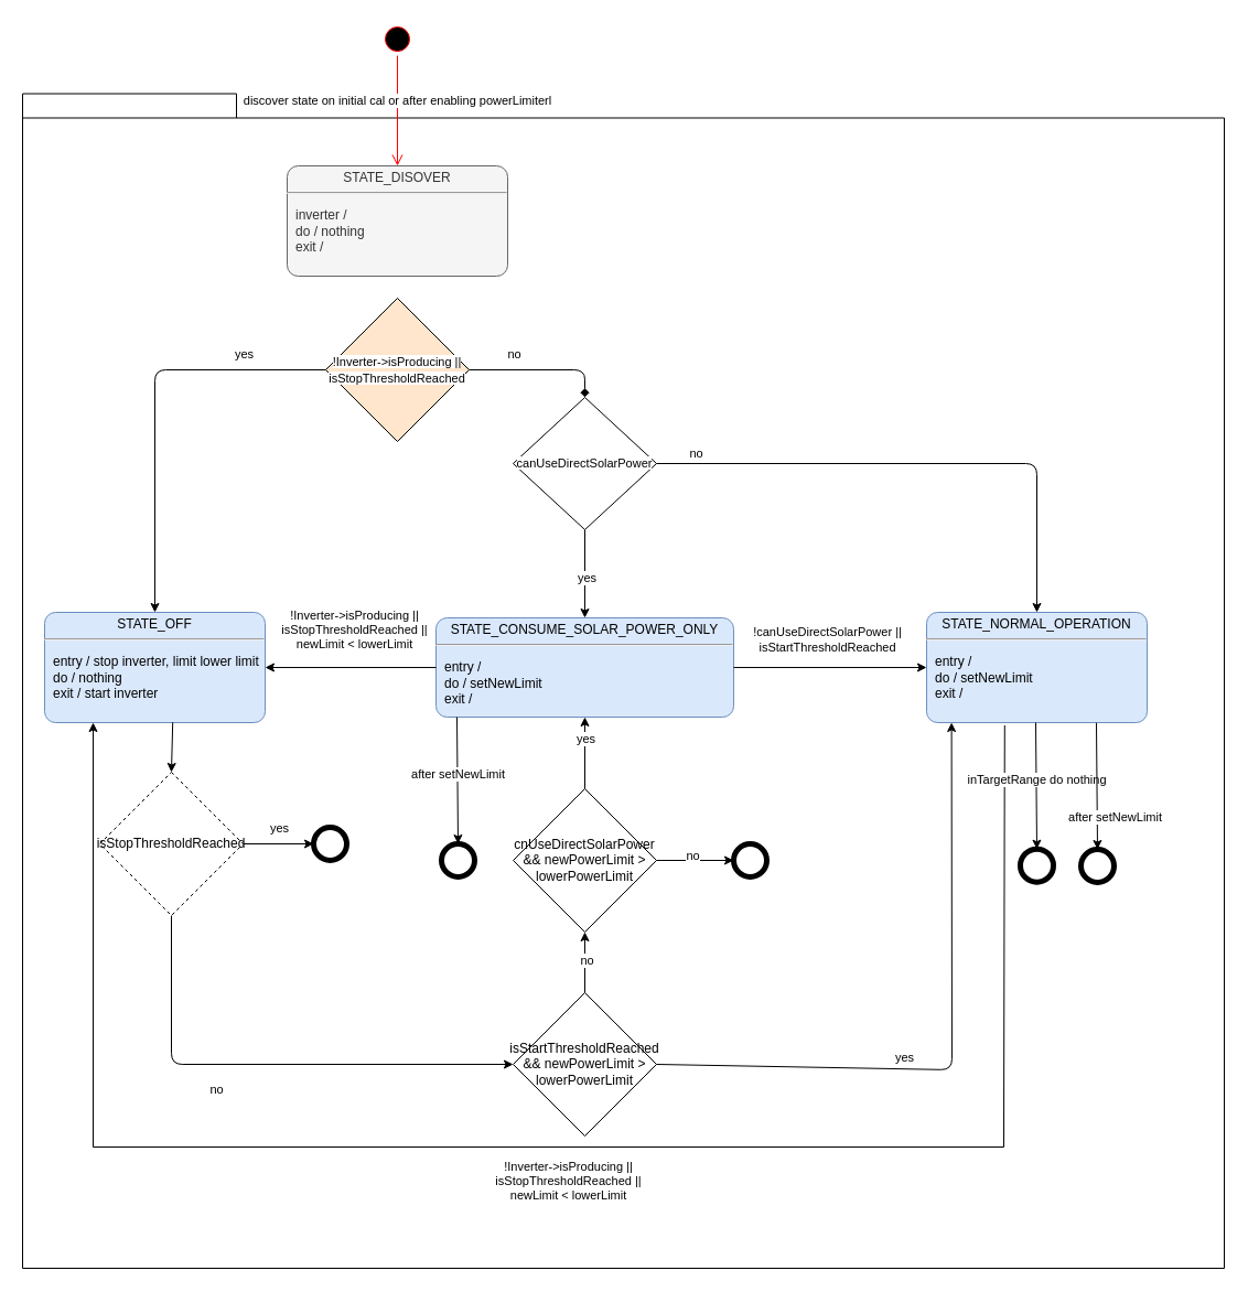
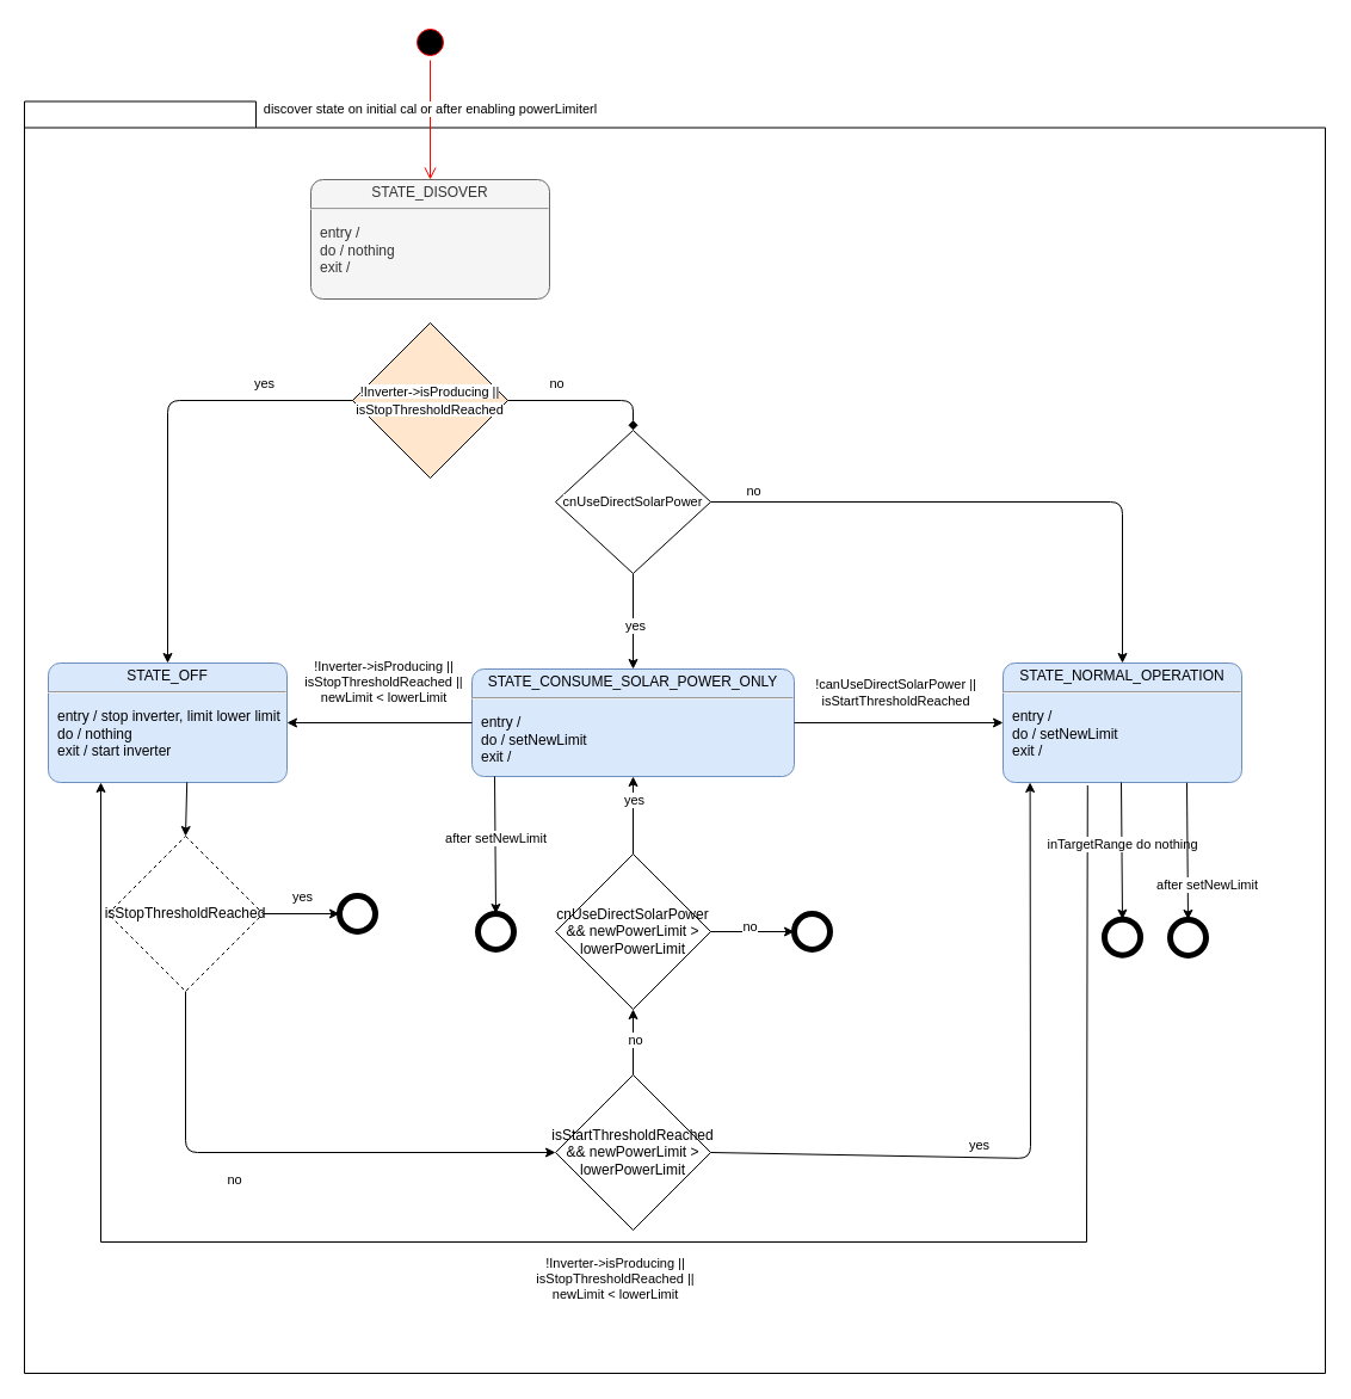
  <mxCell id="0" />
  <mxCell id="1" parent="0" />
  <mxCell id="2" value="" style="shape=folder;fontStyle=1;spacingTop=10;tabWidth=194;tabHeight=22;tabPosition=left;html=1;rounded=0;shadow=0;comic=0;labelBackgroundColor=none;strokeWidth=1;fillColor=none;fontFamily=Verdana;fontSize=10;align=center;" parent="1" vertex="1"><mxGeometry x="20" y="84.5" width="1090" height="1065.5" as="geometry" /></mxCell>
  <mxCell id="3" value="" style="ellipse;html=1;shape=startState;fillColor=#000000;strokeColor=#ff0000;" parent="1" vertex="1"><mxGeometry x="345" y="20" width="30" height="30" as="geometry" /></mxCell>
  <mxCell id="4" value="discover state on initial cal or after enabling powerLimiterl" style="html=1;verticalAlign=bottom;endArrow=open;endSize=8;strokeColor=#ff0000;rounded=0;entryX=0.5;entryY=0;entryDx=0;entryDy=0;entryPerimeter=0;" parent="1" source="3" target="8" edge="1"><mxGeometry relative="1" as="geometry"><mxPoint x="75" y="340" as="targetPoint" /></mxGeometry></mxCell>
  <mxCell id="5" value="&lt;p style=&quot;margin:0px;margin-top:4px;text-align:center;&quot;&gt;STATE_OFF&lt;/p&gt;&lt;hr&gt;&lt;p&gt;&lt;/p&gt;&lt;p style=&quot;margin:0px;margin-left:8px;text-align:left;&quot;&gt;entry / stop inverter, limit lower limit&lt;br&gt;do / nothing&lt;br&gt;exit / start inverter&lt;/p&gt;" style="shape=mxgraph.sysml.simpleState;html=1;overflow=fill;whiteSpace=wrap;align=center;fillColor=#dae8fc;strokeColor=#6c8ebf;" parent="1" vertex="1"><mxGeometry x="40" y="555" width="200" height="100" as="geometry" /></mxCell>
  <mxCell id="6" value="&lt;p style=&quot;margin:0px;margin-top:4px;text-align:center;&quot;&gt;STATE_CONSUME_SOLAR_POWER_ONLY&lt;/p&gt;&lt;hr&gt;&lt;p&gt;&lt;/p&gt;&lt;p style=&quot;margin:0px;margin-left:8px;text-align:left;&quot;&gt;entry /&lt;br&gt;do / setNewLimit&lt;br&gt;exit /&lt;/p&gt;" style="shape=mxgraph.sysml.simpleState;html=1;overflow=fill;whiteSpace=wrap;align=center;fillColor=#dae8fc;strokeColor=#6c8ebf;" parent="1" vertex="1"><mxGeometry x="395" y="560" width="270" height="90" as="geometry" /></mxCell>
  <mxCell id="7" value="&lt;p style=&quot;margin:0px;margin-top:4px;text-align:center;&quot;&gt;STATE_NORMAL_OPERATION&lt;/p&gt;&lt;hr&gt;&lt;p&gt;&lt;/p&gt;&lt;p style=&quot;margin:0px;margin-left:8px;text-align:left;&quot;&gt;entry /&lt;br&gt;do / setNewLimit&lt;br&gt;exit /&lt;/p&gt;" style="shape=mxgraph.sysml.simpleState;html=1;overflow=fill;whiteSpace=wrap;align=center;fillColor=#dae8fc;strokeColor=#6c8ebf;" parent="1" vertex="1"><mxGeometry x="840" y="555" width="200" height="100" as="geometry" /></mxCell>
- <mxCell id="8" value="&lt;p style=&quot;margin:0px;margin-top:4px;text-align:center;&quot;&gt;STATE_DISOVER&lt;/p&gt;&lt;hr&gt;&lt;p&gt;&lt;/p&gt;&lt;p style=&quot;margin:0px;margin-left:8px;text-align:left;&quot;&gt;inverter /&amp;nbsp;&lt;br&gt;do / nothing&lt;br&gt;exit /&amp;nbsp;&lt;/p&gt;" style="shape=mxgraph.sysml.simpleState;html=1;overflow=fill;whiteSpace=wrap;align=center;fillColor=#f5f5f5;strokeColor=#666666;fontColor=#333333;" parent="1" vertex="1"><mxGeometry x="260" y="150" width="200" height="100" as="geometry" /></mxCell>
+ <mxCell id="8" value="&lt;p style=&quot;margin:0px;margin-top:4px;text-align:center;&quot;&gt;STATE_DISOVER&lt;/p&gt;&lt;hr&gt;&lt;p&gt;&lt;/p&gt;&lt;p style=&quot;margin:0px;margin-left:8px;text-align:left;&quot;&gt;entry /&amp;nbsp;&lt;br&gt;do / nothing&lt;br&gt;exit /&amp;nbsp;&lt;/p&gt;" style="shape=mxgraph.sysml.simpleState;html=1;overflow=fill;whiteSpace=wrap;align=center;fillColor=#f5f5f5;strokeColor=#666666;fontColor=#333333;" parent="1" vertex="1"><mxGeometry x="260" y="150" width="200" height="100" as="geometry" /></mxCell>
  <mxCell id="9" value="" style="shape=ellipse;html=1;dashed=0;whitespace=wrap;aspect=fixed;strokeWidth=5;perimeter=ellipsePerimeter;" parent="1" vertex="1"><mxGeometry x="284" y="750" width="30" height="30" as="geometry" /></mxCell>
  <mxCell id="10" value="&lt;p&gt;&lt;span style=&quot;font-size: 11px; background-color: rgb(255, 255, 255);&quot;&gt;!Inverter-&amp;gt;isProducing || isStopThresholdReached&lt;/span&gt;&lt;/p&gt;" style="rhombus;whiteSpace=wrap;html=1;fillColor=#ffe6cc;" parent="1" vertex="1"><mxGeometry x="295" y="270" width="130" height="130" as="geometry" /></mxCell>
- <mxCell id="11" value="&lt;span style=&quot;font-size: 11px; background-color: rgb(255, 255, 255);&quot;&gt;canUseDirectSolarPower&lt;/span&gt;" style="rhombus;whiteSpace=wrap;html=1;" parent="1" vertex="1"><mxGeometry x="465" y="360" width="130" height="120" as="geometry" /></mxCell>
+ <mxCell id="11" value="&lt;span style=&quot;font-size: 11px; background-color: rgb(255, 255, 255);&quot;&gt;cnUseDirectSolarPower&lt;/span&gt;" style="rhombus;whiteSpace=wrap;html=1;" parent="1" vertex="1"><mxGeometry x="465" y="360" width="130" height="120" as="geometry" /></mxCell>
  <mxCell id="12" value="" style="endArrow=classic;html=1;exitX=0.5;exitY=1;exitDx=0;exitDy=0;entryX=0.5;entryY=0;entryDx=0;entryDy=0;entryPerimeter=0;" parent="1" source="11" target="6" edge="1"><mxGeometry width="50" height="50" relative="1" as="geometry"><mxPoint x="490" y="510" as="sourcePoint" /><mxPoint x="540" y="460" as="targetPoint" /><Array as="points" /></mxGeometry></mxCell>
  <mxCell id="13" value="yes" style="edgeLabel;html=1;align=center;verticalAlign=middle;resizable=0;points=[];" parent="12" vertex="1" connectable="0"><mxGeometry x="0.075" y="1" relative="1" as="geometry"><mxPoint as="offset" /></mxGeometry></mxCell>
  <mxCell id="14" value="" style="endArrow=classic;html=1;entryX=0.5;entryY=0;entryDx=0;entryDy=0;exitX=0;exitY=0.5;exitDx=0;exitDy=0;entryPerimeter=0;" parent="1" source="10" target="5" edge="1"><mxGeometry width="50" height="50" relative="1" as="geometry"><mxPoint x="440" y="260" as="sourcePoint" /><mxPoint x="270" y="300" as="targetPoint" /><Array as="points"><mxPoint x="140" y="335" /></Array></mxGeometry></mxCell>
  <mxCell id="15" value="yes" style="edgeLabel;html=1;align=center;verticalAlign=middle;resizable=0;points=[];" parent="14" vertex="1" connectable="0"><mxGeometry x="0.305" relative="1" as="geometry"><mxPoint x="80" y="-105" as="offset" /></mxGeometry></mxCell>
  <mxCell id="16" value="" style="endArrow=diamond;html=1;entryX=0.5;entryY=0;entryDx=0;entryDy=0;exitX=1;exitY=0.5;exitDx=0;exitDy=0;" parent="1" source="10" target="11" edge="1"><mxGeometry width="50" height="50" relative="1" as="geometry"><mxPoint x="230" y="340" as="sourcePoint" /><mxPoint x="150" y="565" as="targetPoint" /><Array as="points"><mxPoint x="530" y="335" /></Array></mxGeometry></mxCell>
  <mxCell id="17" value="no" style="edgeLabel;html=1;align=center;verticalAlign=middle;resizable=0;points=[];" parent="16" vertex="1" connectable="0"><mxGeometry x="0.305" relative="1" as="geometry"><mxPoint x="-45" y="-15" as="offset" /></mxGeometry></mxCell>
  <mxCell id="18" value="" style="endArrow=classic;html=1;exitX=1;exitY=0.5;exitDx=0;exitDy=0;entryX=0.5;entryY=0;entryDx=0;entryDy=0;entryPerimeter=0;edgeStyle=orthogonalEdgeStyle;" parent="1" source="11" target="7" edge="1"><mxGeometry width="50" height="50" relative="1" as="geometry"><mxPoint x="630" y="310" as="sourcePoint" /><mxPoint x="680" y="260" as="targetPoint" /></mxGeometry></mxCell>
  <mxCell id="19" value="no" style="edgeLabel;html=1;align=center;verticalAlign=middle;resizable=0;points=[];" parent="18" vertex="1" connectable="0"><mxGeometry x="0.142" y="2" relative="1" as="geometry"><mxPoint x="-239" y="-8" as="offset" /></mxGeometry></mxCell>
  <mxCell id="20" value="isStopThresholdReached" style="rhombus;whiteSpace=wrap;html=1;dashed=1;" parent="1" vertex="1"><mxGeometry x="90" y="700" width="130" height="130" as="geometry" /></mxCell>
  <mxCell id="21" value="" style="endArrow=classic;html=1;exitX=0.5;exitY=1;exitDx=0;exitDy=0;entryX=0;entryY=0.5;entryDx=0;entryDy=0;" parent="1" source="20" target="24" edge="1"><mxGeometry width="50" height="50" relative="1" as="geometry"><mxPoint x="490" y="510" as="sourcePoint" /><mxPoint x="540" y="460" as="targetPoint" /><Array as="points"><mxPoint x="155" y="965" /></Array></mxGeometry></mxCell>
  <mxCell id="22" value="no" style="edgeLabel;html=1;align=center;verticalAlign=middle;resizable=0;points=[];" parent="21" vertex="1" connectable="0"><mxGeometry x="-0.702" y="1" relative="1" as="geometry"><mxPoint x="39" y="91" as="offset" /></mxGeometry></mxCell>
  <mxCell id="23" value="" style="endArrow=classic;html=1;entryX=0.5;entryY=0;entryDx=0;entryDy=0;exitX=0.581;exitY=0.998;exitDx=0;exitDy=0;exitPerimeter=0;" parent="1" source="5" target="20" edge="1"><mxGeometry width="50" height="50" relative="1" as="geometry"><mxPoint x="350" y="780" as="sourcePoint" /><mxPoint x="400" y="730" as="targetPoint" /></mxGeometry></mxCell>
  <mxCell id="24" value="isStartThresholdReached &amp;amp;&amp;amp; newPowerLimit &amp;gt; lowerPowerLimit" style="rhombus;whiteSpace=wrap;html=1;" parent="1" vertex="1"><mxGeometry x="465" y="900" width="130" height="130" as="geometry" /></mxCell>
  <mxCell id="25" value="cnUseDirectSolarPower &amp;amp;&amp;amp; newPowerLimit &amp;gt; lowerPowerLimit" style="rhombus;whiteSpace=wrap;html=1;" parent="1" vertex="1"><mxGeometry x="465" y="715" width="130" height="130" as="geometry" /></mxCell>
  <mxCell id="26" value="" style="endArrow=classic;html=1;entryX=0.5;entryY=1;entryDx=0;entryDy=0;exitX=0.5;exitY=0;exitDx=0;exitDy=0;" parent="1" source="24" target="25" edge="1"><mxGeometry width="50" height="50" relative="1" as="geometry"><mxPoint x="730" y="920" as="sourcePoint" /><mxPoint x="620" y="810" as="targetPoint" /></mxGeometry></mxCell>
  <mxCell id="27" value="no" style="edgeLabel;html=1;align=center;verticalAlign=middle;resizable=0;points=[];" parent="26" vertex="1" connectable="0"><mxGeometry x="0.093" y="-1" relative="1" as="geometry"><mxPoint as="offset" /></mxGeometry></mxCell>
  <mxCell id="28" value="yes" style="endArrow=classic;html=1;exitX=1;exitY=0.5;exitDx=0;exitDy=0;entryX=0.113;entryY=1;entryDx=0;entryDy=0;entryPerimeter=0;" parent="1" source="24" target="7" edge="1"><mxGeometry x="-0.231" y="10" width="50" height="50" relative="1" as="geometry"><mxPoint x="490" y="480" as="sourcePoint" /><mxPoint x="540" y="430" as="targetPoint" /><Array as="points"><mxPoint x="863" y="970" /></Array><mxPoint x="1" as="offset" /></mxGeometry></mxCell>
  <mxCell id="29" value="" style="endArrow=classic;html=1;exitX=1;exitY=0.5;exitDx=0;exitDy=0;entryX=0;entryY=0.5;entryDx=0;entryDy=0;" parent="1" source="20" target="9" edge="1"><mxGeometry width="50" height="50" relative="1" as="geometry"><mxPoint x="220" y="800" as="sourcePoint" /><mxPoint x="270" y="750" as="targetPoint" /></mxGeometry></mxCell>
  <mxCell id="30" value="yes" style="edgeLabel;html=1;align=center;verticalAlign=middle;resizable=0;points=[];" parent="29" vertex="1" connectable="0"><mxGeometry x="-0.1" relative="1" as="geometry"><mxPoint x="3" y="-15" as="offset" /></mxGeometry></mxCell>
  <mxCell id="31" value="" style="endArrow=classic;html=1;exitX=0.5;exitY=0;exitDx=0;exitDy=0;entryX=0.5;entryY=1;entryDx=0;entryDy=0;entryPerimeter=0;" parent="1" source="25" target="6" edge="1"><mxGeometry width="50" height="50" relative="1" as="geometry"><mxPoint x="490" y="450" as="sourcePoint" /><mxPoint x="540" y="400" as="targetPoint" /></mxGeometry></mxCell>
  <mxCell id="32" value="yes" style="edgeLabel;html=1;align=center;verticalAlign=middle;resizable=0;points=[];" parent="31" vertex="1" connectable="0"><mxGeometry x="0.424" relative="1" as="geometry"><mxPoint as="offset" /></mxGeometry></mxCell>
  <mxCell id="33" value="" style="endArrow=classic;html=1;entryX=0;entryY=0.5;entryDx=0;entryDy=0;exitX=1;exitY=0.5;exitDx=0;exitDy=0;" parent="1" source="25" target="35" edge="1"><mxGeometry width="50" height="50" relative="1" as="geometry"><mxPoint x="260" y="880" as="sourcePoint" /><mxPoint x="310" y="830" as="targetPoint" /></mxGeometry></mxCell>
  <mxCell id="34" value="no" style="edgeLabel;html=1;align=center;verticalAlign=middle;resizable=0;points=[];" parent="33" vertex="1" connectable="0"><mxGeometry x="0.467" relative="1" as="geometry"><mxPoint x="-19" y="-5" as="offset" /></mxGeometry></mxCell>
  <mxCell id="35" value="" style="shape=ellipse;html=1;dashed=0;whitespace=wrap;aspect=fixed;strokeWidth=5;perimeter=ellipsePerimeter;" parent="1" vertex="1"><mxGeometry x="665" y="765" width="30" height="30" as="geometry" /></mxCell>
  <mxCell id="36" value="" style="endArrow=classic;html=1;rounded=0;entryX=1;entryY=0.5;entryDx=0;entryDy=0;entryPerimeter=0;exitX=0;exitY=0.5;exitDx=0;exitDy=0;exitPerimeter=0;" parent="1" source="6" target="5" edge="1"><mxGeometry width="50" height="50" relative="1" as="geometry"><mxPoint x="440" y="790" as="sourcePoint" /><mxPoint x="490" y="740" as="targetPoint" /></mxGeometry></mxCell>
  <mxCell id="37" value="!Inverter-&amp;gt;isProducing ||&lt;br&gt;isStopThresholdReached ||&lt;br&gt;newLimit &amp;lt; lowerLimit" style="edgeLabel;html=1;align=center;verticalAlign=middle;resizable=0;points=[];" parent="36" vertex="1" connectable="0"><mxGeometry x="-0.213" y="-2" relative="1" as="geometry"><mxPoint x="-14" y="-33" as="offset" /></mxGeometry></mxCell>
  <mxCell id="38" value="!canUseDirectSolarPower ||&lt;br&gt;isStartThresholdReached" style="endArrow=classic;html=1;rounded=0;exitX=1;exitY=0.5;exitDx=0;exitDy=0;exitPerimeter=0;entryX=0;entryY=0.5;entryDx=0;entryDy=0;entryPerimeter=0;" parent="1" source="6" target="7" edge="1"><mxGeometry x="-0.029" y="25" width="50" height="50" relative="1" as="geometry"><mxPoint x="440" y="530" as="sourcePoint" /><mxPoint x="490" y="480" as="targetPoint" /><mxPoint as="offset" /></mxGeometry></mxCell>
  <mxCell id="39" value="" style="endArrow=classic;html=1;rounded=0;entryX=0.22;entryY=1;entryDx=0;entryDy=0;entryPerimeter=0;exitX=0.354;exitY=1.025;exitDx=0;exitDy=0;exitPerimeter=0;" parent="1" source="7" target="5" edge="1"><mxGeometry width="50" height="50" relative="1" as="geometry"><mxPoint x="910" y="650" as="sourcePoint" /><mxPoint x="760" y="720" as="targetPoint" /><Array as="points"><mxPoint x="910" y="1040" /><mxPoint x="84" y="1040" /></Array></mxGeometry></mxCell>
  <mxCell id="40" value="!Inverter-&amp;gt;isProducing ||&lt;br&gt;isStopThresholdReached ||&lt;br&gt;newLimit &amp;lt; lowerLimit" style="edgeLabel;html=1;align=center;verticalAlign=middle;resizable=0;points=[];" parent="39" vertex="1" connectable="0"><mxGeometry x="-0.213" y="-2" relative="1" as="geometry"><mxPoint x="-151" y="32" as="offset" /></mxGeometry></mxCell>
  <mxCell id="41" value="" style="shape=ellipse;html=1;dashed=0;whitespace=wrap;aspect=fixed;strokeWidth=5;perimeter=ellipsePerimeter;" parent="1" vertex="1"><mxGeometry x="925" y="769.7" width="30" height="30" as="geometry" /></mxCell>
  <mxCell id="42" value="" style="endArrow=classic;html=1;exitX=0.82;exitY=1.003;exitDx=0;exitDy=0;entryX=0.5;entryY=0;entryDx=0;entryDy=0;exitPerimeter=0;" parent="1" target="41" edge="1"><mxGeometry width="50" height="50" relative="1" as="geometry"><mxPoint x="939" y="655" as="sourcePoint" /><mxPoint x="989" y="719.7" as="targetPoint" /></mxGeometry></mxCell>
  <mxCell id="43" value="inTargetRange do nothing" style="edgeLabel;html=1;align=center;verticalAlign=middle;resizable=0;points=[];" parent="42" vertex="1" connectable="0"><mxGeometry x="-0.1" relative="1" as="geometry"><mxPoint as="offset" /></mxGeometry></mxCell>
  <mxCell id="44" value="" style="shape=ellipse;html=1;dashed=0;whitespace=wrap;aspect=fixed;strokeWidth=5;perimeter=ellipsePerimeter;" parent="1" vertex="1"><mxGeometry x="400" y="765" width="30" height="30" as="geometry" /></mxCell>
  <mxCell id="45" value="" style="endArrow=classic;html=1;exitX=0.82;exitY=1.003;exitDx=0;exitDy=0;entryX=0.5;entryY=0;entryDx=0;entryDy=0;exitPerimeter=0;" parent="1" target="44" edge="1"><mxGeometry width="50" height="50" relative="1" as="geometry"><mxPoint x="414" y="650" as="sourcePoint" /><mxPoint x="464" y="715" as="targetPoint" /></mxGeometry></mxCell>
  <mxCell id="46" value="after setNewLimit" style="edgeLabel;html=1;align=center;verticalAlign=middle;resizable=0;points=[];" parent="45" vertex="1" connectable="0"><mxGeometry x="-0.1" relative="1" as="geometry"><mxPoint as="offset" /></mxGeometry></mxCell>
  <mxCell id="47" value="" style="shape=ellipse;html=1;dashed=0;whitespace=wrap;aspect=fixed;strokeWidth=5;perimeter=ellipsePerimeter;" parent="1" vertex="1"><mxGeometry x="980" y="770" width="30" height="30" as="geometry" /></mxCell>
  <mxCell id="48" value="" style="endArrow=classic;html=1;exitX=0.82;exitY=1.003;exitDx=0;exitDy=0;entryX=0.5;entryY=0;entryDx=0;entryDy=0;exitPerimeter=0;" parent="1" target="47" edge="1"><mxGeometry width="50" height="50" relative="1" as="geometry"><mxPoint x="994" y="655.3" as="sourcePoint" /><mxPoint x="1044" y="720" as="targetPoint" /></mxGeometry></mxCell>
  <mxCell id="49" value="after setNewLimit" style="edgeLabel;html=1;align=center;verticalAlign=middle;resizable=0;points=[];" parent="48" vertex="1" connectable="0"><mxGeometry x="-0.1" relative="1" as="geometry"><mxPoint x="16" y="33" as="offset" /></mxGeometry></mxCell>
